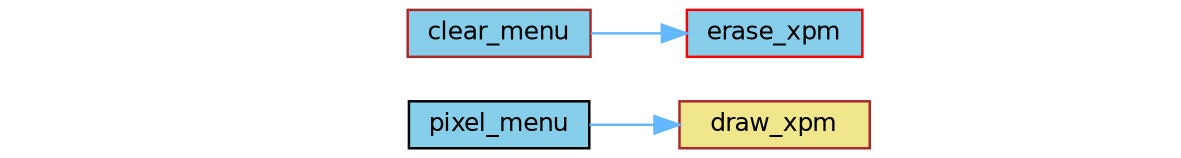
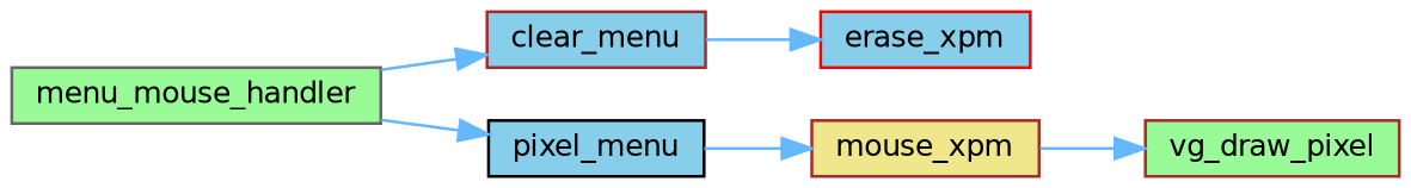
  digraph {
    rankdir=LR
    node [color=brown fillcolor=skyblue fontname=Helvetica fontsize=10 shape=box style=filled]
    edge [color=steelblue1 fontname=Helvetica fontsize=10 labelfontname=Helvetica labelfontsize=10 style=solid]
+   n1 [color=gray40 fillcolor=palegreen fontcolor=black height=0.2 label=menu_mouse_handler width=0.4]
    n2 [height=0.2 label=clear_menu width=0.4]
    n3 [color=black height=0.2 label=pixel_menu width=0.4]
    n4 [color=red height=0.2 label=erase_xpm width=0.4]
-   n5 [fillcolor=khaki height=0.2 label=draw_xpm width=0.4]
+   n5 [fillcolor=khaki height=0.2 label=mouse_xpm width=0.4]
+   n6 [fillcolor=palegreen height=0.2 label=vg_draw_pixel width=0.4]
+   n1 -> n2
+   n1 -> n3
    n2 -> n4
    n3 -> n5
+   n5 -> n6
  }
